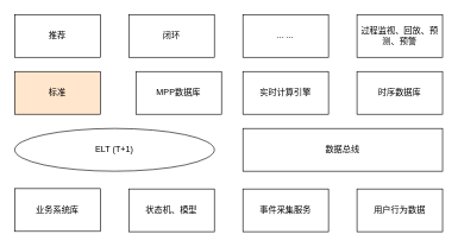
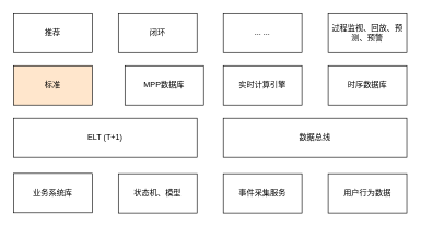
  <mxCell id="0" />
  <mxCell id="1" parent="0" />
  <mxCell id="2" value="推荐" style="rounded=0;whiteSpace=wrap;html=1;" vertex="1" parent="1"><mxGeometry x="20" y="20" width="120" height="60" as="geometry" /></mxCell>
  <mxCell id="3" value="MPP数据库" style="rounded=0;whiteSpace=wrap;html=1;" vertex="1" parent="1"><mxGeometry x="190" y="100" width="120" height="60" as="geometry" /></mxCell>
  <mxCell id="4" value="标准" style="rounded=0;whiteSpace=wrap;html=1;fillColor=#ffe6cc;" vertex="1" parent="1"><mxGeometry x="20" y="100" width="120" height="60" as="geometry" /></mxCell>
  <mxCell id="5" value="闭环" style="rounded=0;whiteSpace=wrap;html=1;" vertex="1" parent="1"><mxGeometry x="180" y="20" width="120" height="60" as="geometry" /></mxCell>
  <mxCell id="6" value="数据总线" style="rounded=0;whiteSpace=wrap;html=1;" vertex="1" parent="1"><mxGeometry x="340" y="180" width="280" height="60" as="geometry" /></mxCell>
  <mxCell id="7" value="事件采集服务" style="rounded=0;whiteSpace=wrap;html=1;" vertex="1" parent="1"><mxGeometry x="340" y="265" width="120" height="60" as="geometry" /></mxCell>
  <mxCell id="8" value="时序数据库" style="rounded=0;whiteSpace=wrap;html=1;" vertex="1" parent="1"><mxGeometry x="500" y="100" width="120" height="60" as="geometry" /></mxCell>
  <mxCell id="9" value="实时计算引擎" style="rounded=0;whiteSpace=wrap;html=1;" vertex="1" parent="1"><mxGeometry x="340" y="100" width="120" height="60" as="geometry" /></mxCell>
- <mxCell id="10" value="ELT (T+1)" style="ellipse;whiteSpace=wrap;html=1;" vertex="1" parent="1"><mxGeometry x="20" y="180" width="280" height="60" as="geometry" /></mxCell>
+ <mxCell id="10" value="ELT (T+1)" style="rounded=0;whiteSpace=wrap;html=1;" vertex="1" parent="1"><mxGeometry x="20" y="180" width="280" height="60" as="geometry" /></mxCell>
  <mxCell id="11" value="业务系统库" style="rounded=0;whiteSpace=wrap;html=1;" vertex="1" parent="1"><mxGeometry x="20" y="264.5" width="120" height="60" as="geometry" /></mxCell>
  <mxCell id="12" value="状态机、模型" style="rounded=0;whiteSpace=wrap;html=1;" vertex="1" parent="1"><mxGeometry x="180" y="265" width="120" height="60" as="geometry" /></mxCell>
  <mxCell id="13" value="过程监视、回放、预测、预警" style="rounded=0;whiteSpace=wrap;html=1;" vertex="1" parent="1"><mxGeometry x="500" y="20" width="120" height="60" as="geometry" /></mxCell>
  <mxCell id="14" value="用户行为数据" style="rounded=0;whiteSpace=wrap;html=1;" vertex="1" parent="1"><mxGeometry x="500" y="265" width="120" height="60" as="geometry" /></mxCell>
  <mxCell id="15" value="... ..." style="rounded=0;whiteSpace=wrap;html=1;" vertex="1" parent="1"><mxGeometry x="340" y="20" width="120" height="60" as="geometry" /></mxCell>
